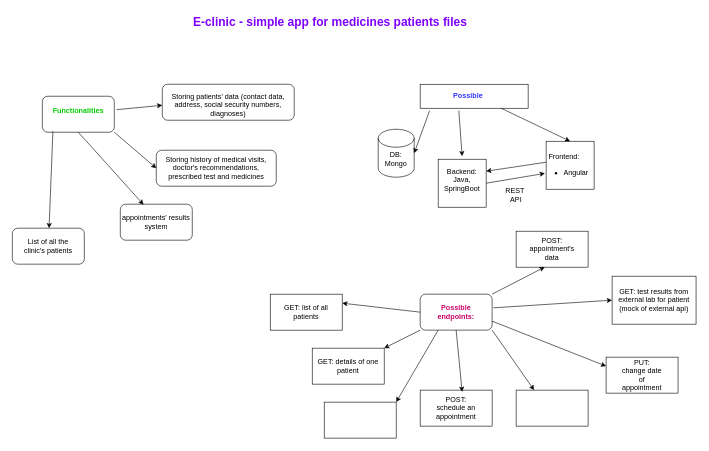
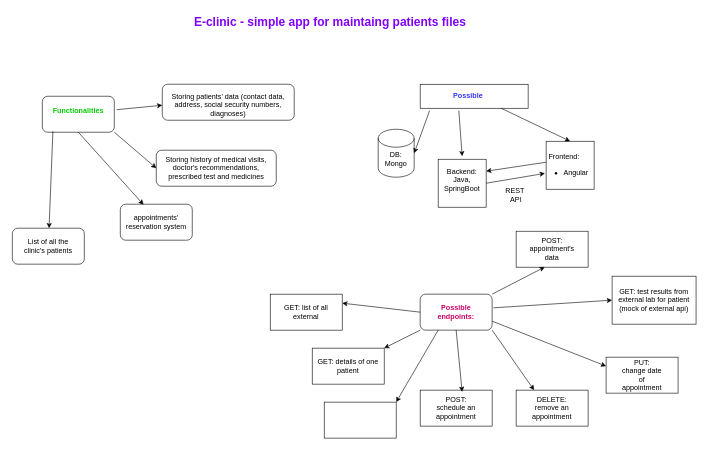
  <mxCell id="0" />
  <mxCell id="1" parent="0" />
- <mxCell id="2" value="E-clinic - simple app for medicines patients files" style="text;html=1;align=center;verticalAlign=middle;whiteSpace=wrap;rounded=0;fontSize=20;fontStyle=1;fontColor=#7F00FF;" vertex="1" parent="1"><mxGeometry x="290" y="20" width="520" height="30" as="geometry" /></mxCell>
+ <mxCell id="2" value="E-clinic - simple app for maintaing patients files" style="text;html=1;align=center;verticalAlign=middle;whiteSpace=wrap;rounded=0;fontSize=20;fontStyle=1;fontColor=#7F00FF;" vertex="1" parent="1"><mxGeometry x="290" y="20" width="520" height="30" as="geometry" /></mxCell>
  <mxCell id="3" value="" style="rounded=1;whiteSpace=wrap;html=1;" vertex="1" parent="1"><mxGeometry x="70" y="160" width="120" height="60" as="geometry" /></mxCell>
  <mxCell id="4" value="Functionalities" style="text;html=1;align=center;verticalAlign=middle;whiteSpace=wrap;rounded=0;fontColor=#00CC00;fontStyle=1" vertex="1" parent="1"><mxGeometry x="100" y="170" width="60" height="30" as="geometry" /></mxCell>
  <mxCell id="5" value="" style="endArrow=classic;html=1;rounded=0;exitX=0.147;exitY=0.973;exitDx=0;exitDy=0;exitPerimeter=0;" edge="1" parent="1" source="3" target="6"><mxGeometry width="50" height="50" relative="1" as="geometry"><mxPoint x="420" y="320" as="sourcePoint" /><mxPoint x="50" y="360" as="targetPoint" /></mxGeometry></mxCell>
  <mxCell id="6" value="" style="rounded=1;whiteSpace=wrap;html=1;" vertex="1" parent="1"><mxGeometry x="20" y="380" width="120" height="60" as="geometry" /></mxCell>
  <mxCell id="7" value="List of all the clinic's patients" style="text;html=1;align=center;verticalAlign=middle;whiteSpace=wrap;rounded=0;" vertex="1" parent="1"><mxGeometry x="30" y="395" width="100" height="30" as="geometry" /></mxCell>
  <mxCell id="8" value="" style="endArrow=classic;html=1;rounded=0;exitX=1.033;exitY=0.373;exitDx=0;exitDy=0;exitPerimeter=0;entryX=0;entryY=0.75;entryDx=0;entryDy=0;" edge="1" parent="1" source="3"><mxGeometry width="50" height="50" relative="1" as="geometry"><mxPoint x="420" y="320" as="sourcePoint" /><mxPoint x="270" y="175" as="targetPoint" /></mxGeometry></mxCell>
  <mxCell id="9" value="" style="rounded=1;whiteSpace=wrap;html=1;" vertex="1" parent="1"><mxGeometry x="270" y="140" width="220" height="60" as="geometry" /></mxCell>
  <mxCell id="10" value="Storing patients' data (contact data, address, social security numbers, diagnoses)" style="text;html=1;align=center;verticalAlign=middle;whiteSpace=wrap;rounded=0;" vertex="1" parent="1"><mxGeometry x="270" y="160" width="220" height="30" as="geometry" /></mxCell>
  <mxCell id="11" value="" style="rounded=1;whiteSpace=wrap;html=1;" vertex="1" parent="1"><mxGeometry x="260" y="250" width="200" height="60" as="geometry" /></mxCell>
  <mxCell id="12" value="" style="endArrow=classic;html=1;rounded=0;exitX=1;exitY=1;exitDx=0;exitDy=0;entryX=0;entryY=0.5;entryDx=0;entryDy=0;" edge="1" parent="1" source="3" target="11"><mxGeometry width="50" height="50" relative="1" as="geometry"><mxPoint x="420" y="320" as="sourcePoint" /><mxPoint x="470" y="270" as="targetPoint" /></mxGeometry></mxCell>
  <mxCell id="13" value="Storing history of medical visits, doctor's recommendations, prescribed test and medicines" style="text;html=1;align=center;verticalAlign=middle;whiteSpace=wrap;rounded=0;" vertex="1" parent="1"><mxGeometry x="260" y="265" width="200" height="30" as="geometry" /></mxCell>
  <mxCell id="14" value="" style="rounded=1;whiteSpace=wrap;html=1;" vertex="1" parent="1"><mxGeometry x="200" y="340" width="120" height="60" as="geometry" /></mxCell>
- <mxCell id="15" value="appointments' results system" style="text;html=1;align=center;verticalAlign=middle;whiteSpace=wrap;rounded=0;" vertex="1" parent="1"><mxGeometry x="200" y="355" width="120" height="30" as="geometry" /></mxCell>
+ <mxCell id="15" value="appointments' reservation system" style="text;html=1;align=center;verticalAlign=middle;whiteSpace=wrap;rounded=0;" vertex="1" parent="1"><mxGeometry x="200" y="355" width="120" height="30" as="geometry" /></mxCell>
  <mxCell id="16" value="" style="endArrow=classic;html=1;rounded=0;exitX=0.5;exitY=1;exitDx=0;exitDy=0;entryX=0.323;entryY=0.013;entryDx=0;entryDy=0;entryPerimeter=0;" edge="1" parent="1" source="3" target="14"><mxGeometry width="50" height="50" relative="1" as="geometry"><mxPoint x="420" y="320" as="sourcePoint" /><mxPoint x="470" y="270" as="targetPoint" /></mxGeometry></mxCell>
  <mxCell id="17" value="" style="rounded=0;whiteSpace=wrap;html=1;" vertex="1" parent="1"><mxGeometry x="700" y="140" width="180" height="40" as="geometry" /></mxCell>
  <mxCell id="18" value="Possible" style="text;html=1;align=center;verticalAlign=middle;whiteSpace=wrap;rounded=0;fontColor=#3333FF;fontStyle=1" vertex="1" parent="1"><mxGeometry x="750" y="145" width="60" height="30" as="geometry" /></mxCell>
  <mxCell id="19" value="" style="whiteSpace=wrap;html=1;aspect=fixed;" vertex="1" parent="1"><mxGeometry x="910" y="235" width="80" height="80" as="geometry" /></mxCell>
  <mxCell id="20" value="Frontend:&lt;div&gt;&lt;ul&gt;&lt;li&gt;Angular&lt;/li&gt;&lt;/ul&gt;&lt;/div&gt;" style="text;html=1;align=center;verticalAlign=middle;whiteSpace=wrap;rounded=0;" vertex="1" parent="1"><mxGeometry x="910" y="265" width="60" height="30" as="geometry" /></mxCell>
  <mxCell id="21" value="" style="endArrow=classic;html=1;rounded=0;exitX=0.75;exitY=1;exitDx=0;exitDy=0;entryX=0.5;entryY=0;entryDx=0;entryDy=0;" edge="1" parent="1" source="17" target="19"><mxGeometry width="50" height="50" relative="1" as="geometry"><mxPoint x="720" y="310" as="sourcePoint" /><mxPoint x="770" y="260" as="targetPoint" /></mxGeometry></mxCell>
  <mxCell id="22" value="" style="shape=cylinder3;whiteSpace=wrap;html=1;boundedLbl=1;backgroundOutline=1;size=15;" vertex="1" parent="1"><mxGeometry x="630" y="215" width="60" height="80" as="geometry" /></mxCell>
  <mxCell id="23" value="" style="endArrow=classic;html=1;rounded=0;exitX=0.087;exitY=1.1;exitDx=0;exitDy=0;exitPerimeter=0;entryX=1;entryY=0.5;entryDx=0;entryDy=0;entryPerimeter=0;" edge="1" parent="1" source="17" target="22"><mxGeometry width="50" height="50" relative="1" as="geometry"><mxPoint x="720" y="310" as="sourcePoint" /><mxPoint x="770" y="260" as="targetPoint" /></mxGeometry></mxCell>
  <mxCell id="24" value="DB: Mongo" style="text;html=1;align=center;verticalAlign=middle;whiteSpace=wrap;rounded=0;" vertex="1" parent="1"><mxGeometry x="630" y="250" width="60" height="30" as="geometry" /></mxCell>
  <mxCell id="25" value="" style="whiteSpace=wrap;html=1;aspect=fixed;" vertex="1" parent="1"><mxGeometry x="730" y="265" width="80" height="80" as="geometry" /></mxCell>
  <mxCell id="26" value="Backend:&lt;div&gt;Java, SpringBoot&lt;/div&gt;" style="text;html=1;align=center;verticalAlign=middle;whiteSpace=wrap;rounded=0;" vertex="1" parent="1"><mxGeometry x="740" y="285" width="60" height="30" as="geometry" /></mxCell>
  <mxCell id="27" value="" style="endArrow=classic;html=1;rounded=0;exitX=0.358;exitY=1.1;exitDx=0;exitDy=0;exitPerimeter=0;" edge="1" parent="1" source="17"><mxGeometry width="50" height="50" relative="1" as="geometry"><mxPoint x="720" y="310" as="sourcePoint" /><mxPoint x="770" y="260" as="targetPoint" /></mxGeometry></mxCell>
  <mxCell id="28" value="" style="rounded=1;whiteSpace=wrap;html=1;" vertex="1" parent="1"><mxGeometry x="700" y="490" width="120" height="60" as="geometry" /></mxCell>
  <mxCell id="29" value="" style="endArrow=classic;html=1;rounded=0;entryX=1;entryY=0.25;entryDx=0;entryDy=0;" edge="1" parent="1" target="25"><mxGeometry width="50" height="50" relative="1" as="geometry"><mxPoint x="910" y="270" as="sourcePoint" /><mxPoint x="770" y="390" as="targetPoint" /></mxGeometry></mxCell>
  <mxCell id="30" value="" style="endArrow=classic;html=1;rounded=0;exitX=1;exitY=0.5;exitDx=0;exitDy=0;entryX=-0.025;entryY=0.67;entryDx=0;entryDy=0;entryPerimeter=0;" edge="1" parent="1" source="25" target="19"><mxGeometry width="50" height="50" relative="1" as="geometry"><mxPoint x="720" y="440" as="sourcePoint" /><mxPoint x="870" y="390" as="targetPoint" /></mxGeometry></mxCell>
  <mxCell id="31" value="REST&amp;nbsp;&lt;div&gt;API&lt;/div&gt;" style="text;html=1;align=center;verticalAlign=middle;whiteSpace=wrap;rounded=0;" vertex="1" parent="1"><mxGeometry x="830" y="310" width="60" height="30" as="geometry" /></mxCell>
  <mxCell id="32" value="Possible endpoints:" style="text;html=1;align=center;verticalAlign=middle;whiteSpace=wrap;rounded=0;fontStyle=1;fontColor=#CC0066;" vertex="1" parent="1"><mxGeometry x="730" y="505" width="60" height="30" as="geometry" /></mxCell>
  <mxCell id="33" value="" style="rounded=0;whiteSpace=wrap;html=1;" vertex="1" parent="1"><mxGeometry x="450" y="490" width="120" height="60" as="geometry" /></mxCell>
- <mxCell id="34" value="GET: list of all patients" style="text;html=1;align=center;verticalAlign=middle;whiteSpace=wrap;rounded=0;" vertex="1" parent="1"><mxGeometry x="460" y="505" width="100" height="30" as="geometry" /></mxCell>
+ <mxCell id="34" value="GET: list of all external" style="text;html=1;align=center;verticalAlign=middle;whiteSpace=wrap;rounded=0;" vertex="1" parent="1"><mxGeometry x="460" y="505" width="100" height="30" as="geometry" /></mxCell>
  <mxCell id="35" value="" style="rounded=0;whiteSpace=wrap;html=1;" vertex="1" parent="1"><mxGeometry x="520" y="580" width="120" height="60" as="geometry" /></mxCell>
  <mxCell id="36" value="GET: details of one patient" style="text;html=1;align=center;verticalAlign=middle;whiteSpace=wrap;rounded=0;" vertex="1" parent="1"><mxGeometry x="525" y="595" width="110" height="30" as="geometry" /></mxCell>
  <mxCell id="37" value="" style="rounded=0;whiteSpace=wrap;html=1;" vertex="1" parent="1"><mxGeometry x="700" y="650" width="120" height="60" as="geometry" /></mxCell>
  <mxCell id="38" value="POST: schedule an appointment" style="text;html=1;align=center;verticalAlign=middle;whiteSpace=wrap;rounded=0;" vertex="1" parent="1"><mxGeometry x="730" y="665" width="60" height="30" as="geometry" /></mxCell>
  <mxCell id="39" value="" style="rounded=0;whiteSpace=wrap;html=1;" vertex="1" parent="1"><mxGeometry x="860" y="650" width="120" height="60" as="geometry" /></mxCell>
+ <mxCell id="40" value="DELETE: remove an appointment" style="text;html=1;align=center;verticalAlign=middle;whiteSpace=wrap;rounded=0;" vertex="1" parent="1"><mxGeometry x="890" y="665" width="60" height="30" as="geometry" /></mxCell>
  <mxCell id="41" value="" style="rounded=0;whiteSpace=wrap;html=1;" vertex="1" parent="1"><mxGeometry x="1010" y="595" width="120" height="60" as="geometry" /></mxCell>
  <mxCell id="42" value="PUT: change date of appointment" style="text;html=1;align=center;verticalAlign=middle;whiteSpace=wrap;rounded=0;" vertex="1" parent="1"><mxGeometry x="1040" y="610" width="60" height="30" as="geometry" /></mxCell>
  <mxCell id="43" value="" style="rounded=0;whiteSpace=wrap;html=1;" vertex="1" parent="1"><mxGeometry x="1020" y="460" width="140" height="80" as="geometry" /></mxCell>
  <mxCell id="44" value="GET: test results from external lab for patient (mock of external api)" style="text;html=1;align=center;verticalAlign=middle;whiteSpace=wrap;rounded=0;" vertex="1" parent="1"><mxGeometry x="1020" y="485" width="140" height="30" as="geometry" /></mxCell>
  <mxCell id="45" value="" style="endArrow=classic;html=1;rounded=0;exitX=0;exitY=0.5;exitDx=0;exitDy=0;entryX=1;entryY=0.25;entryDx=0;entryDy=0;" edge="1" parent="1" source="28" target="33"><mxGeometry width="50" height="50" relative="1" as="geometry"><mxPoint x="720" y="530" as="sourcePoint" /><mxPoint x="770" y="480" as="targetPoint" /></mxGeometry></mxCell>
  <mxCell id="46" value="" style="endArrow=classic;html=1;rounded=0;exitX=0;exitY=1;exitDx=0;exitDy=0;entryX=1;entryY=0;entryDx=0;entryDy=0;" edge="1" parent="1" source="28" target="35"><mxGeometry width="50" height="50" relative="1" as="geometry"><mxPoint x="720" y="530" as="sourcePoint" /><mxPoint x="770" y="480" as="targetPoint" /></mxGeometry></mxCell>
  <mxCell id="47" value="" style="endArrow=classic;html=1;rounded=0;exitX=0.5;exitY=1;exitDx=0;exitDy=0;entryX=0.583;entryY=0.047;entryDx=0;entryDy=0;entryPerimeter=0;" edge="1" parent="1" source="28" target="37"><mxGeometry width="50" height="50" relative="1" as="geometry"><mxPoint x="720" y="530" as="sourcePoint" /><mxPoint x="770" y="480" as="targetPoint" /></mxGeometry></mxCell>
  <mxCell id="48" value="" style="endArrow=classic;html=1;rounded=0;exitX=1;exitY=1;exitDx=0;exitDy=0;entryX=0.25;entryY=0;entryDx=0;entryDy=0;" edge="1" parent="1" source="28" target="39"><mxGeometry width="50" height="50" relative="1" as="geometry"><mxPoint x="720" y="530" as="sourcePoint" /><mxPoint x="770" y="480" as="targetPoint" /></mxGeometry></mxCell>
  <mxCell id="49" value="" style="endArrow=classic;html=1;rounded=0;exitX=1.017;exitY=0.38;exitDx=0;exitDy=0;exitPerimeter=0;entryX=0;entryY=0.5;entryDx=0;entryDy=0;" edge="1" parent="1" source="28" target="44"><mxGeometry width="50" height="50" relative="1" as="geometry"><mxPoint x="720" y="530" as="sourcePoint" /><mxPoint x="770" y="480" as="targetPoint" /></mxGeometry></mxCell>
  <mxCell id="50" value="" style="endArrow=classic;html=1;rounded=0;exitX=1;exitY=0.75;exitDx=0;exitDy=0;entryX=0;entryY=0.25;entryDx=0;entryDy=0;" edge="1" parent="1" source="28" target="41"><mxGeometry width="50" height="50" relative="1" as="geometry"><mxPoint x="720" y="530" as="sourcePoint" /><mxPoint x="770" y="480" as="targetPoint" /></mxGeometry></mxCell>
  <mxCell id="51" value="" style="rounded=0;whiteSpace=wrap;html=1;" vertex="1" parent="1"><mxGeometry x="860" y="385" width="120" height="60" as="geometry" /></mxCell>
  <mxCell id="52" value="" style="endArrow=classic;html=1;rounded=0;exitX=1;exitY=0;exitDx=0;exitDy=0;entryX=0.397;entryY=0.997;entryDx=0;entryDy=0;entryPerimeter=0;" edge="1" parent="1" source="28" target="51"><mxGeometry width="50" height="50" relative="1" as="geometry"><mxPoint x="720" y="530" as="sourcePoint" /><mxPoint x="770" y="480" as="targetPoint" /></mxGeometry></mxCell>
  <mxCell id="53" value="" style="rounded=0;whiteSpace=wrap;html=1;" vertex="1" parent="1"><mxGeometry x="540" y="670" width="120" height="60" as="geometry" /></mxCell>
  <mxCell id="54" value="" style="endArrow=classic;html=1;rounded=0;exitX=0.25;exitY=1;exitDx=0;exitDy=0;entryX=1;entryY=0;entryDx=0;entryDy=0;" edge="1" parent="1" source="28" target="53"><mxGeometry width="50" height="50" relative="1" as="geometry"><mxPoint x="720" y="530" as="sourcePoint" /><mxPoint x="770" y="480" as="targetPoint" /></mxGeometry></mxCell>
  <mxCell id="55" value="POST: appointment's data" style="text;html=1;align=center;verticalAlign=middle;whiteSpace=wrap;rounded=0;" vertex="1" parent="1"><mxGeometry x="890" y="400" width="60" height="30" as="geometry" /></mxCell>
